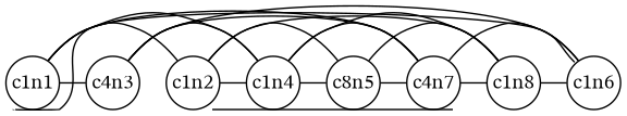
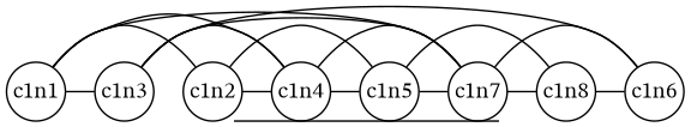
  graph {
    fontname="STIX Two Math"
    rank=same
    splines=true
    node [color=black fillcolor=white fixedsize=true fontname="STIX Two Math" shape=circle]
    c1n1 [width=0.5]
    c1n2 [width=0.5]
-   c1n3 [width=0.5 label=c4n3]
+   c1n3 [width=0.5]
    c1n4 [width=0.5]
    c1n6 [width=0.5]
-   c1n7 [width=0.5 label=c4n7]
-   c1n5 [width=0.5 label=c8n5]
+   c1n7 [width=0.5]
+   c1n5 [width=0.5]
    c1n8 [width=0.5]
    subgraph sub_1 {
      c1n1
      c1n2
      c1n3
      c1n4
      c1n6
      c1n7
      c1n5
      c1n8
    }
    c1n1 -- c1n2
    c1n1 -- c1n3
    c1n1 -- c1n4
-   c1n1 -- c1n6 [headport=nw tailport=sw]
    c1n1 -- c1n7
    c1n2 -- c1n4
    c1n2 -- c1n7 [headport=se tailport=se]
    c1n2 -- c1n5
-   c1n2 -- c1n8
    c1n3 -- c1n4
    c1n3 -- c1n6
    c1n3 -- c1n7
    c1n4 -- c1n7
    c1n4 -- c1n5
-   c1n4 -- c1n8
    c1n6 -- c1n7
    c1n7 -- c1n8
    c1n5 -- c1n7
    c1n5 -- c1n8
    c1n8 -- c1n6
  }
